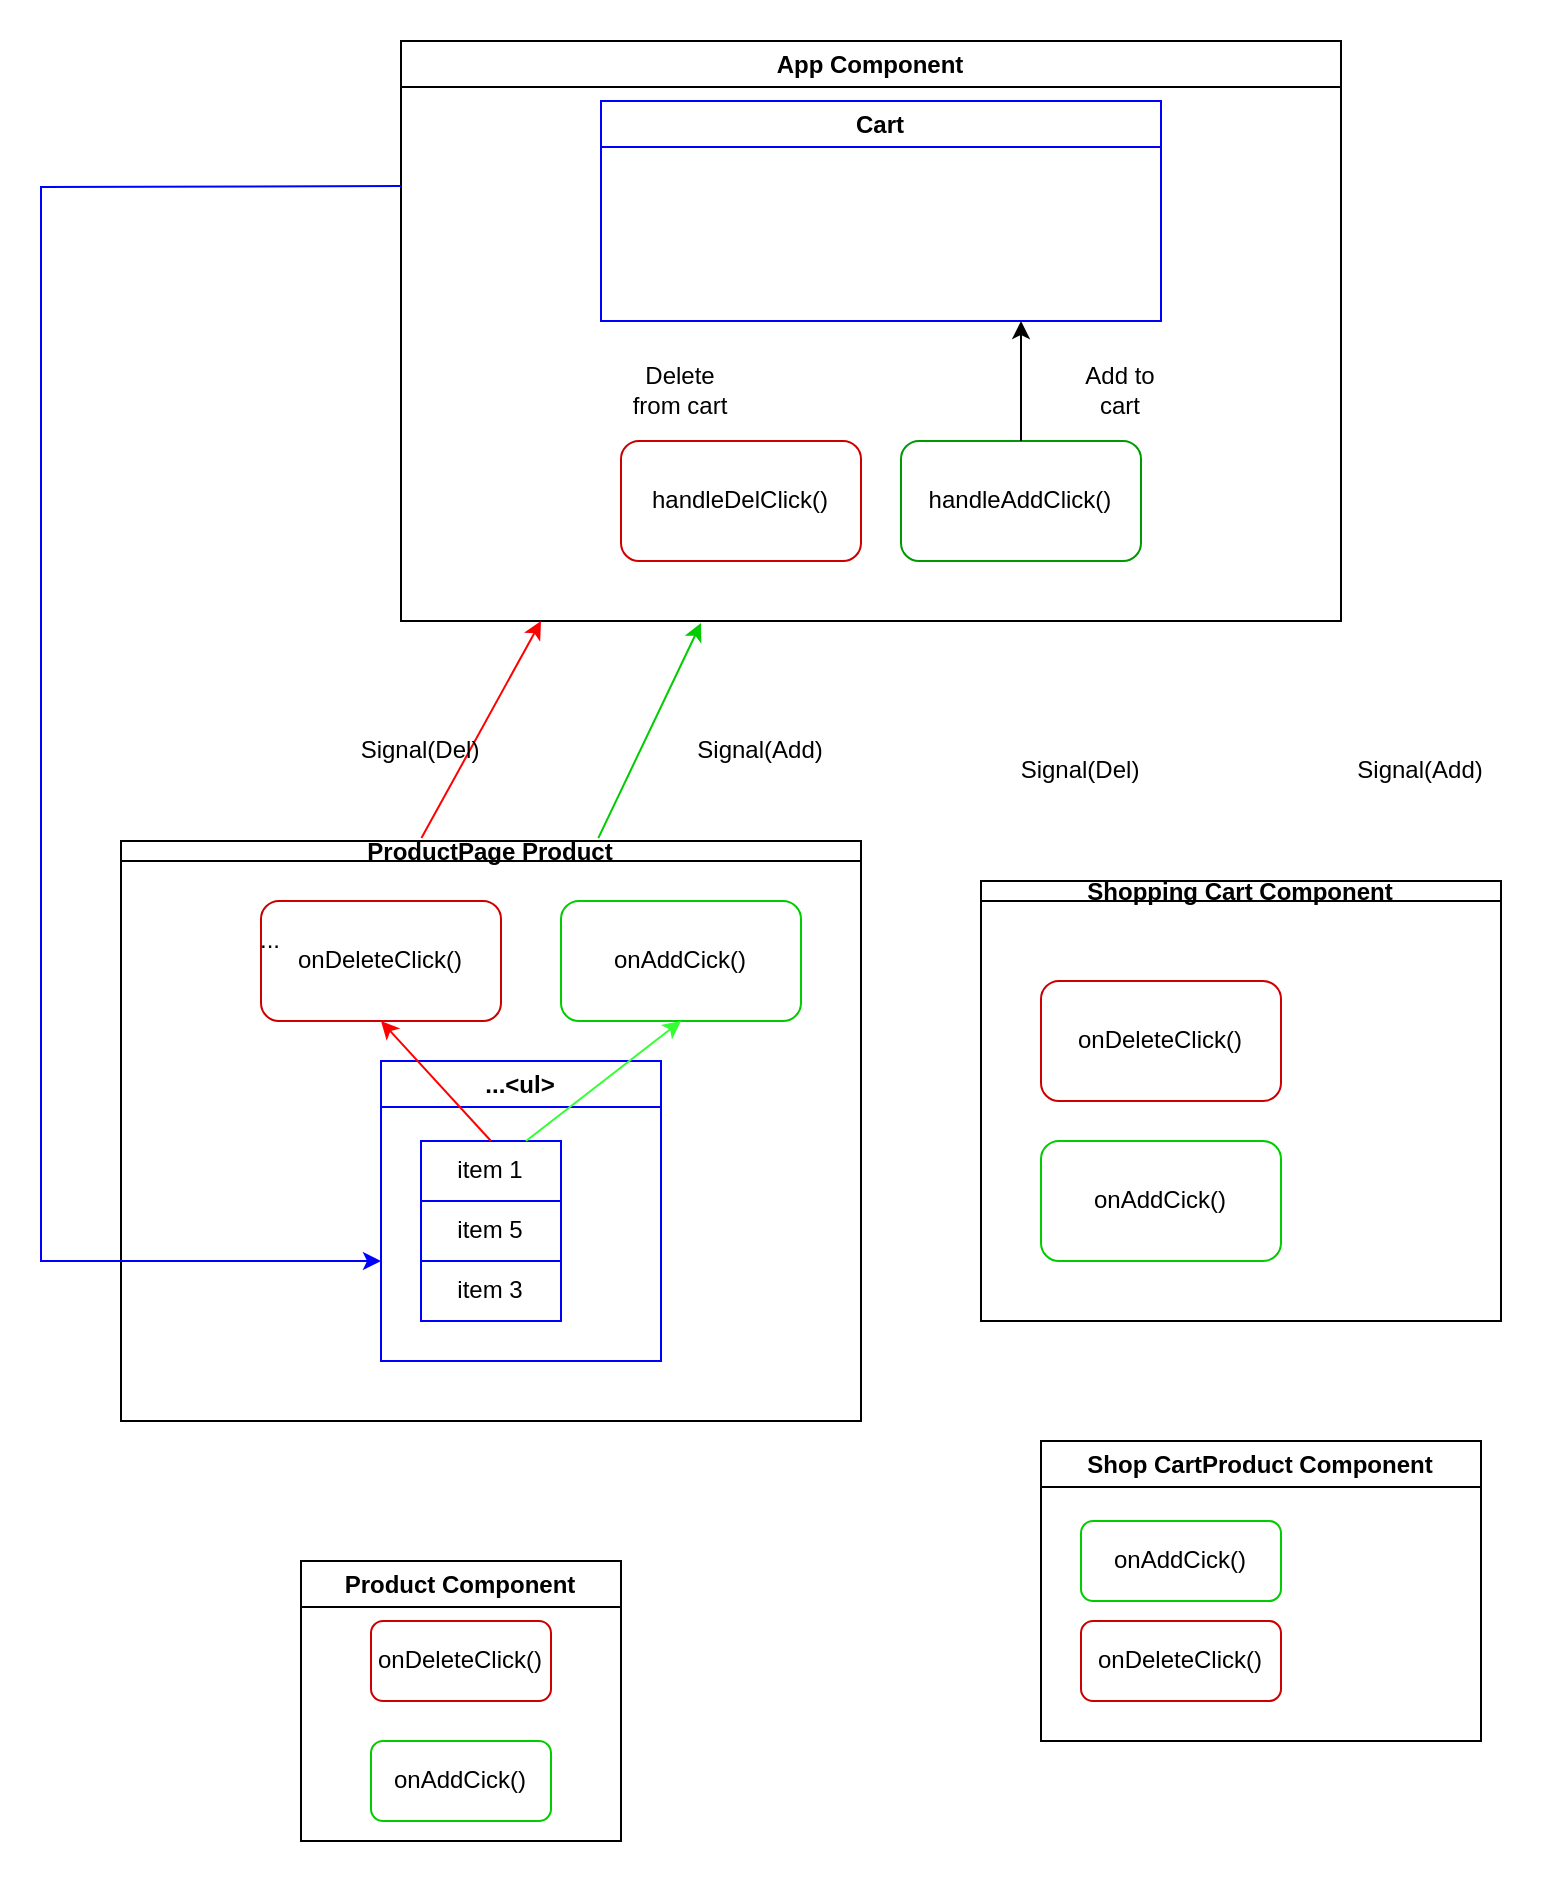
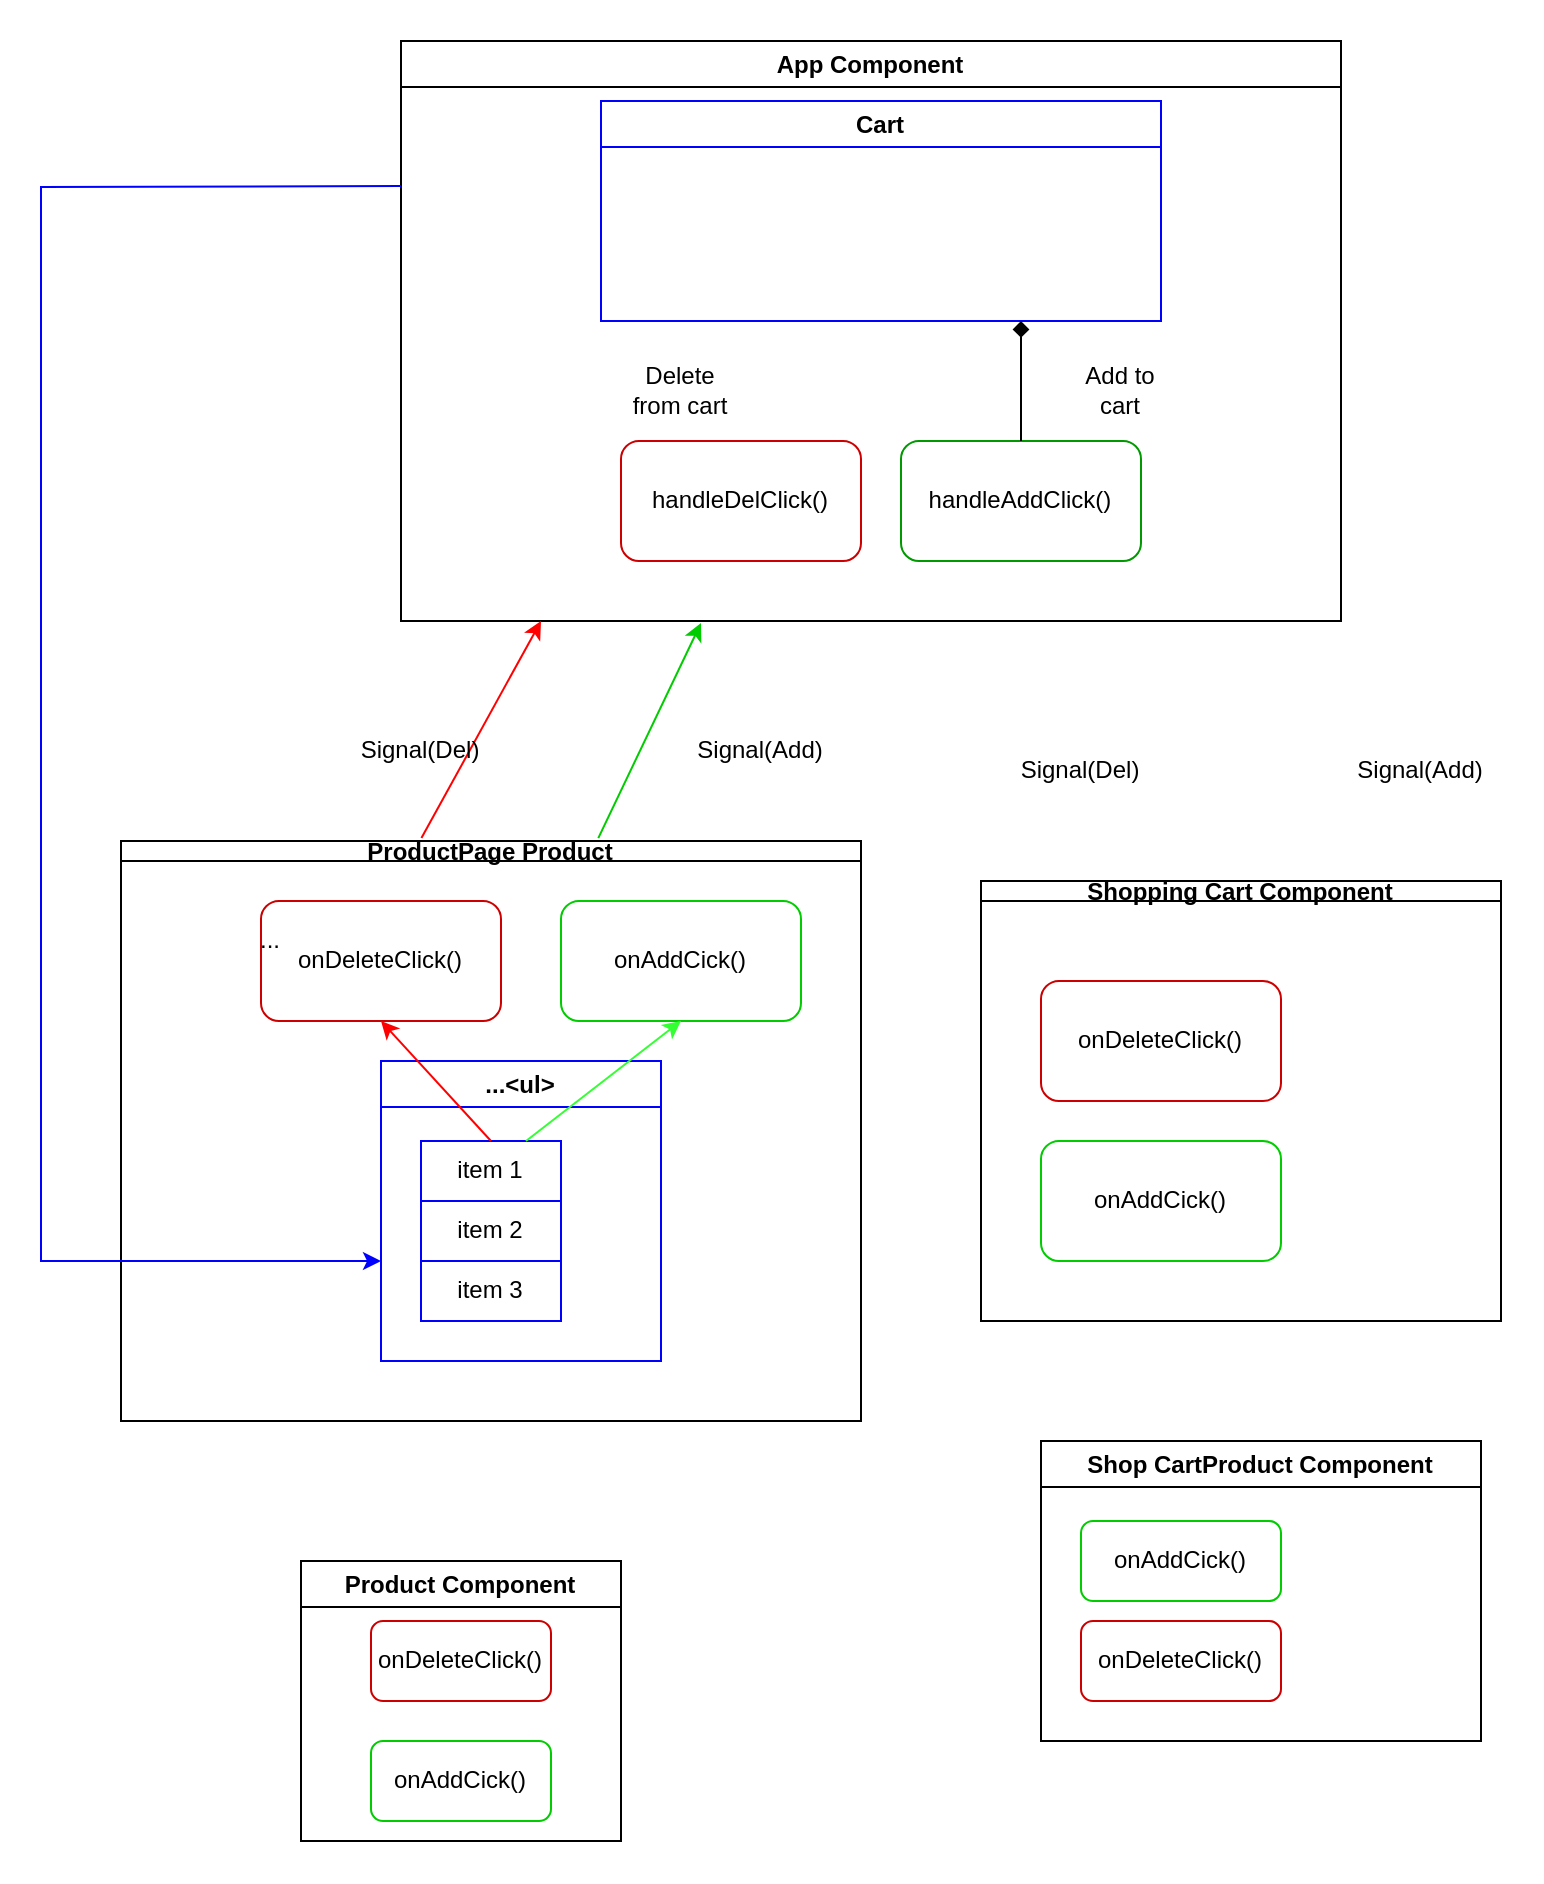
  <mxCell id="0" />
  <mxCell id="1" parent="0" />
  <mxCell id="2" value="App Component" style="swimlane;" parent="1" vertex="1"><mxGeometry x="200" y="20" width="470" height="290" as="geometry" /></mxCell>
  <mxCell id="3" value="Cart" style="swimlane;strokeColor=#0000FF;" parent="2" vertex="1"><mxGeometry x="100" y="30" width="280" height="110" as="geometry" /></mxCell>
  <mxCell id="4" value="Add to cart&lt;span style=&quot;color: rgba(0 , 0 , 0 , 0) ; font-family: monospace ; font-size: 0px&quot;&gt;%3CmxGraphModel%3E%3Croot%3E%3CmxCell%20id%3D%220%22%2F%3E%3CmxCell%20id%3D%221%22%20parent%3D%220%22%2F%3E%3CmxCell%20id%3D%222%22%20value%3D%22%22%20style%3D%22endArrow%3Dclassic%3Bhtml%3D1%3Brounded%3D0%3B%22%20edge%3D%221%22%20parent%3D%221%22%3E%3CmxGeometry%20relative%3D%221%22%20as%3D%22geometry%22%3E%3CmxPoint%20x%3D%22360%22%20y%3D%22310%22%20as%3D%22sourcePoint%22%2F%3E%3CmxPoint%20x%3D%22460%22%20y%3D%22310%22%20as%3D%22targetPoint%22%2F%3E%3C%2FmxGeometry%3E%3C%2FmxCell%3E%3CmxCell%20id%3D%223%22%20value%3D%22Label%22%20style%3D%22edgeLabel%3Bresizable%3D0%3Bhtml%3D1%3Balign%3Dcenter%3BverticalAlign%3Dmiddle%3BstrokeColor%3D%23000000%3BfillColor%3D%23000000%3B%22%20connectable%3D%220%22%20vertex%3D%221%22%20parent%3D%222%22%3E%3CmxGeometry%20relative%3D%221%22%20as%3D%22geometry%22%2F%3E%3C%2FmxCell%3E%3C%2Froot%3E%3C%2FmxGraphModel%3E&lt;/span&gt;" style="text;html=1;strokeColor=none;fillColor=none;align=center;verticalAlign=middle;whiteSpace=wrap;rounded=0;" parent="2" vertex="1"><mxGeometry x="330" y="160" width="60" height="30" as="geometry" /></mxCell>
  <mxCell id="5" value="Delete from cart&lt;span style=&quot;color: rgba(0 , 0 , 0 , 0) ; font-family: monospace ; font-size: 0px&quot;&gt;%3CmxGraphModel%3E%3Croot%3E%3CmxCell%20id%3D%220%22%2F%3E%3CmxCell%20id%3D%221%22%20parent%3D%220%22%2F%3E%3CmxCell%20id%3D%222%22%20value%3D%22%22%20style%3D%22endArrow%3Dclassic%3Bhtml%3D1%3Brounded%3D0%3B%22%20edge%3D%221%22%20parent%3D%221%22%3E%3CmxGeometry%20relative%3D%221%22%20as%3D%22geometry%22%3E%3CmxPoint%20x%3D%22360%22%20y%3D%22310%22%20as%3D%22sourcePoint%22%2F%3E%3CmxPoint%20x%3D%22460%22%20y%3D%22310%22%20as%3D%22targetPoint%22%2F%3E%3C%2FmxGeometry%3E%3C%2FmxCell%3E%3CmxCell%20id%3D%223%22%20value%3D%22Label%22%20style%3D%22edgeLabel%3Bresizable%3D0%3Bhtml%3D1%3Balign%3Dcenter%3BverticalAlign%3Dmiddle%3BstrokeColor%3D%23000000%3BfillColor%3D%23000000%3B%22%20connectable%3D%220%22%20vertex%3D%221%22%20parent%3D%222%22%3E%3CmxGeometry%20relative%3D%221%22%20as%3D%22geometry%22%2F%3E%3C%2FmxCell%3E%3C%2Froot%3E%3C%2FmxGraphModel%3E&lt;/span&gt;" style="text;html=1;strokeColor=none;fillColor=none;align=center;verticalAlign=middle;whiteSpace=wrap;rounded=0;" parent="2" vertex="1"><mxGeometry x="110" y="160" width="60" height="30" as="geometry" /></mxCell>
  <mxCell id="6" value="handleDelClick()" style="rounded=1;whiteSpace=wrap;html=1;strokeColor=#CC0000;" parent="2" vertex="1"><mxGeometry x="110" y="200" width="120" height="60" as="geometry" /></mxCell>
  <mxCell id="7" value="handleAddClick()" style="rounded=1;whiteSpace=wrap;html=1;strokeColor=#009900;" parent="2" vertex="1"><mxGeometry x="250" y="200" width="120" height="60" as="geometry" /></mxCell>
- <mxCell id="8" value="" style="endArrow=classic;html=1;rounded=0;exitX=0.5;exitY=0;exitDx=0;exitDy=0;entryX=0.75;entryY=1;entryDx=0;entryDy=0;" parent="2" source="7" target="3" edge="1"><mxGeometry width="50" height="50" relative="1" as="geometry"><mxPoint x="165" y="172.5" as="sourcePoint" /><mxPoint x="300" y="180" as="targetPoint" /></mxGeometry></mxCell>
+ <mxCell id="8" value="" style="endArrow=diamond;html=1;rounded=0;exitX=0.5;exitY=0;exitDx=0;exitDy=0;entryX=0.75;entryY=1;entryDx=0;entryDy=0;" parent="2" source="7" target="3" edge="1"><mxGeometry width="50" height="50" relative="1" as="geometry"><mxPoint x="165" y="172.5" as="sourcePoint" /><mxPoint x="300" y="180" as="targetPoint" /></mxGeometry></mxCell>
  <mxCell id="9" value="Product Component" style="swimlane;" parent="1" vertex="1"><mxGeometry x="150" y="780" width="160" height="140" as="geometry" /></mxCell>
  <mxCell id="10" value="onDeleteClick()" style="rounded=1;whiteSpace=wrap;html=1;strokeColor=#CC0000;" parent="9" vertex="1"><mxGeometry x="35" y="30" width="90" height="40" as="geometry" /></mxCell>
  <mxCell id="11" value="onAddCick()" style="rounded=1;whiteSpace=wrap;html=1;strokeColor=#00CC00;" parent="9" vertex="1"><mxGeometry x="35" y="90" width="90" height="40" as="geometry" /></mxCell>
  <mxCell id="12" value="ProductPage Product" style="swimlane;startSize=10;" parent="1" vertex="1"><mxGeometry x="60" y="420" width="370" height="290" as="geometry" /></mxCell>
  <mxCell id="13" value="onAddCick()" style="rounded=1;whiteSpace=wrap;html=1;strokeColor=#00CC00;" parent="12" vertex="1"><mxGeometry x="220" y="30" width="120" height="60" as="geometry" /></mxCell>
  <mxCell id="14" value="onDeleteClick()" style="rounded=1;whiteSpace=wrap;html=1;strokeColor=#CC0000;" parent="12" vertex="1"><mxGeometry x="70" y="30" width="120" height="60" as="geometry" /></mxCell>
  <mxCell id="15" value="..." style="text;html=1;strokeColor=none;fillColor=none;align=center;verticalAlign=middle;whiteSpace=wrap;rounded=0;" parent="12" vertex="1"><mxGeometry x="45" y="35" width="60" height="30" as="geometry" /></mxCell>
  <mxCell id="16" value="...&lt;ul&gt;" style="swimlane;strokeColor=#0000FF;fillColor=#FFFFFF;" parent="12" vertex="1"><mxGeometry x="130" y="110" width="140" height="150" as="geometry" /></mxCell>
  <mxCell id="17" value="item 1" style="rounded=0;whiteSpace=wrap;html=1;strokeColor=#0000FF;fillColor=#FFFFFF;" parent="16" vertex="1"><mxGeometry x="20" y="40" width="70" height="30" as="geometry" /></mxCell>
- <mxCell id="18" value="item 5" style="rounded=0;whiteSpace=wrap;html=1;strokeColor=#0000FF;fillColor=#FFFFFF;" parent="16" vertex="1"><mxGeometry x="20" y="70" width="70" height="30" as="geometry" /></mxCell>
+ <mxCell id="18" value="item 2" style="rounded=0;whiteSpace=wrap;html=1;strokeColor=#0000FF;fillColor=#FFFFFF;" parent="16" vertex="1"><mxGeometry x="20" y="70" width="70" height="30" as="geometry" /></mxCell>
  <mxCell id="19" value="item 3" style="rounded=0;whiteSpace=wrap;html=1;strokeColor=#0000FF;fillColor=#FFFFFF;" parent="16" vertex="1"><mxGeometry x="20" y="100" width="70" height="30" as="geometry" /></mxCell>
  <mxCell id="20" value="" style="endArrow=classic;html=1;rounded=0;strokeColor=#FF0000;entryX=0.5;entryY=1;entryDx=0;entryDy=0;exitX=0.5;exitY=0;exitDx=0;exitDy=0;" parent="12" source="17" target="14" edge="1"><mxGeometry width="50" height="50" relative="1" as="geometry"><mxPoint x="160" y="170" as="sourcePoint" /><mxPoint x="285" y="140" as="targetPoint" /></mxGeometry></mxCell>
  <mxCell id="21" value="" style="endArrow=classic;html=1;rounded=0;strokeColor=#33FF33;entryX=0.5;entryY=1;entryDx=0;entryDy=0;exitX=0.75;exitY=0;exitDx=0;exitDy=0;" parent="12" source="17" target="13" edge="1"><mxGeometry width="50" height="50" relative="1" as="geometry"><mxPoint x="130" y="130" as="sourcePoint" /><mxPoint x="180.0" y="133.75" as="targetPoint" /></mxGeometry></mxCell>
  <mxCell id="22" value="" style="endArrow=classic;html=1;rounded=0;exitX=0.406;exitY=-0.005;exitDx=0;exitDy=0;exitPerimeter=0;strokeColor=#FF0000;" parent="1" source="12" edge="1"><mxGeometry width="50" height="50" relative="1" as="geometry"><mxPoint x="280" y="380" as="sourcePoint" /><mxPoint x="270" y="310" as="targetPoint" /></mxGeometry></mxCell>
  <mxCell id="23" value="Signal(Del)" style="text;html=1;strokeColor=none;fillColor=none;align=center;verticalAlign=middle;whiteSpace=wrap;rounded=0;" parent="1" vertex="1"><mxGeometry x="180" y="360" width="60" height="30" as="geometry" /></mxCell>
  <mxCell id="24" value="Signal(Add)" style="text;html=1;strokeColor=none;fillColor=none;align=center;verticalAlign=middle;whiteSpace=wrap;rounded=0;" parent="1" vertex="1"><mxGeometry x="350" y="360" width="60" height="30" as="geometry" /></mxCell>
  <mxCell id="25" value="" style="endArrow=classic;html=1;rounded=0;exitX=0.645;exitY=-0.005;exitDx=0;exitDy=0;exitPerimeter=0;strokeColor=#00CC00;" parent="1" source="12" edge="1"><mxGeometry width="50" height="50" relative="1" as="geometry"><mxPoint x="310" y="440" as="sourcePoint" /><mxPoint x="350" y="311" as="targetPoint" /></mxGeometry></mxCell>
  <mxCell id="26" value="Shopping Cart Component" style="swimlane;startSize=10;" parent="1" vertex="1"><mxGeometry x="490" y="440" width="260" height="220" as="geometry" /></mxCell>
  <mxCell id="27" value="onAddCick()" style="rounded=1;whiteSpace=wrap;html=1;strokeColor=#00CC00;" parent="26" vertex="1"><mxGeometry x="30" y="130" width="120" height="60" as="geometry" /></mxCell>
  <mxCell id="28" value="onDeleteClick()" style="rounded=1;whiteSpace=wrap;html=1;strokeColor=#CC0000;" parent="26" vertex="1"><mxGeometry x="30" y="50" width="120" height="60" as="geometry" /></mxCell>
  <mxCell id="29" value="Signal(Del)" style="text;html=1;strokeColor=none;fillColor=none;align=center;verticalAlign=middle;whiteSpace=wrap;rounded=0;" parent="1" vertex="1"><mxGeometry x="510" y="370" width="60" height="30" as="geometry" /></mxCell>
  <mxCell id="30" value="Signal(Add)" style="text;html=1;strokeColor=none;fillColor=none;align=center;verticalAlign=middle;whiteSpace=wrap;rounded=0;" parent="1" vertex="1"><mxGeometry x="680" y="370" width="60" height="30" as="geometry" /></mxCell>
  <mxCell id="31" value="Shop CartProduct Component" style="swimlane;" parent="1" vertex="1"><mxGeometry x="520" y="720" width="220" height="150" as="geometry" /></mxCell>
  <mxCell id="32" value="onAddCick()" style="rounded=1;whiteSpace=wrap;html=1;strokeColor=#00CC00;" parent="31" vertex="1"><mxGeometry x="20" y="40" width="100" height="40" as="geometry" /></mxCell>
  <mxCell id="33" value="onDeleteClick()" style="rounded=1;whiteSpace=wrap;html=1;strokeColor=#CC0000;" parent="31" vertex="1"><mxGeometry x="20" y="90" width="100" height="40" as="geometry" /></mxCell>
  <mxCell id="34" value="" style="endArrow=classic;html=1;rounded=0;strokeColor=#0000FF;exitX=0;exitY=0.25;exitDx=0;exitDy=0;" parent="1" source="2" edge="1"><mxGeometry width="50" height="50" relative="1" as="geometry"><mxPoint x="110" y="270" as="sourcePoint" /><mxPoint x="190" y="630" as="targetPoint" /><Array as="points"><mxPoint x="20" y="93" /><mxPoint x="20" y="630" /></Array></mxGeometry></mxCell>
